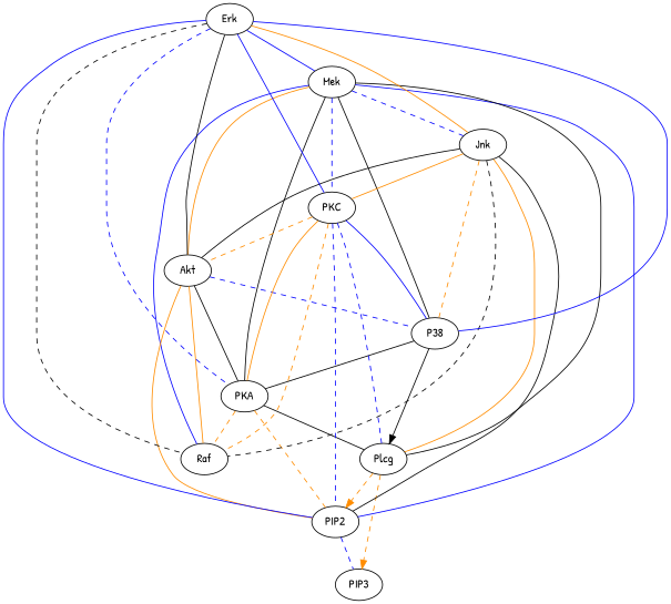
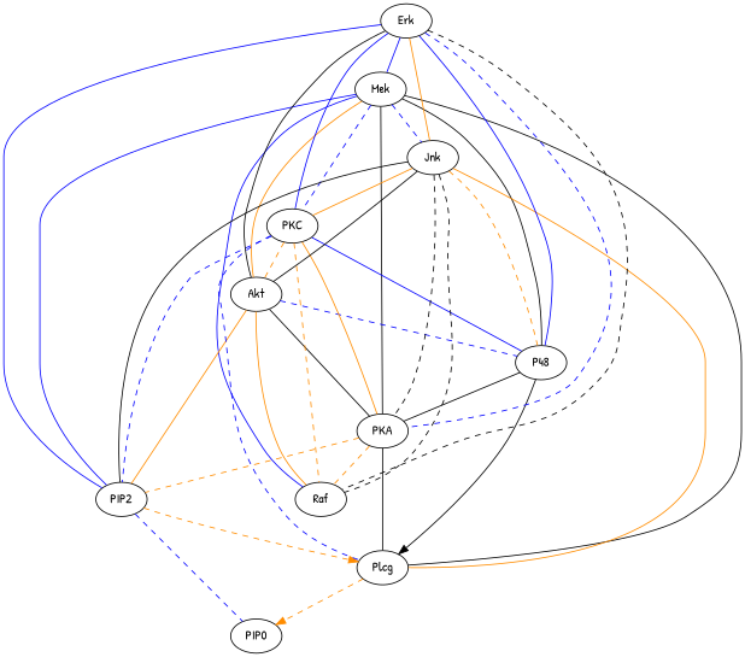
  digraph {
    fontname="Patrick Hand"
    node [fontname="Patrick Hand"]
    edge [color=darkorange fontname="Patrick Hand" style=solid dir=none]
    PIP2
    Plcg
-   PIP3
-   P38
+   PIP3 [label=PIP0]
+   P38 [label=P48]
    PKA
    Raf
    Mek
    Akt
    PKC
    Jnk
    Erk
-   Plcg -> PIP2 [style=dashed dir=""]
+   PIP2 -> Plcg [style=dashed dir=""]
    PIP2 -> PIP3 [color=blue style=dashed]
    Plcg -> PIP3 [style=dashed dir=""]
    P38 -> Plcg [color=black dir=""]
    P38 -> PKA [color=black]
    PKA -> PIP2 [style=dashed]
    PKA -> Plcg [color=black]
    PKA -> Raf [style=dashed]
    Mek -> PIP2 [color=blue]
    Mek -> Plcg [color=black]
    Mek -> P38 [color=black]
    Mek -> PKA [color=black]
    Mek -> Raf [color=blue]
    Mek -> Akt
    Mek -> PKC [color=blue style=dashed]
    Mek -> Jnk [color=blue style=dashed]
    Akt -> PIP2
    Akt -> P38 [color=blue style=dashed]
    Akt -> PKA [color=black]
    Akt -> Raf
    PKC -> PIP2 [color=blue style=dashed]
    PKC -> Plcg [color=blue style=dashed]
    PKC -> P38 [color=blue]
    PKC -> PKA
    PKC -> Raf [style=dashed]
    PKC -> Akt [style=dashed]
    Jnk -> PIP2 [color=black]
    Jnk -> Plcg
    Jnk -> P38 [style=dashed]
+   Jnk -> PKA [color=black style=dashed]
    Jnk -> Raf [color=black style=dashed]
    Jnk -> Akt [color=black]
    Jnk -> PKC
    Erk -> PIP2 [color=blue]
    Erk -> P38 [color=blue]
    Erk -> PKA [color=blue style=dashed]
    Erk -> Raf [color=black style=dashed]
    Erk -> Mek [color=blue]
    Erk -> Akt [color=black]
    Erk -> PKC [color=blue]
    Erk -> Jnk
  }
